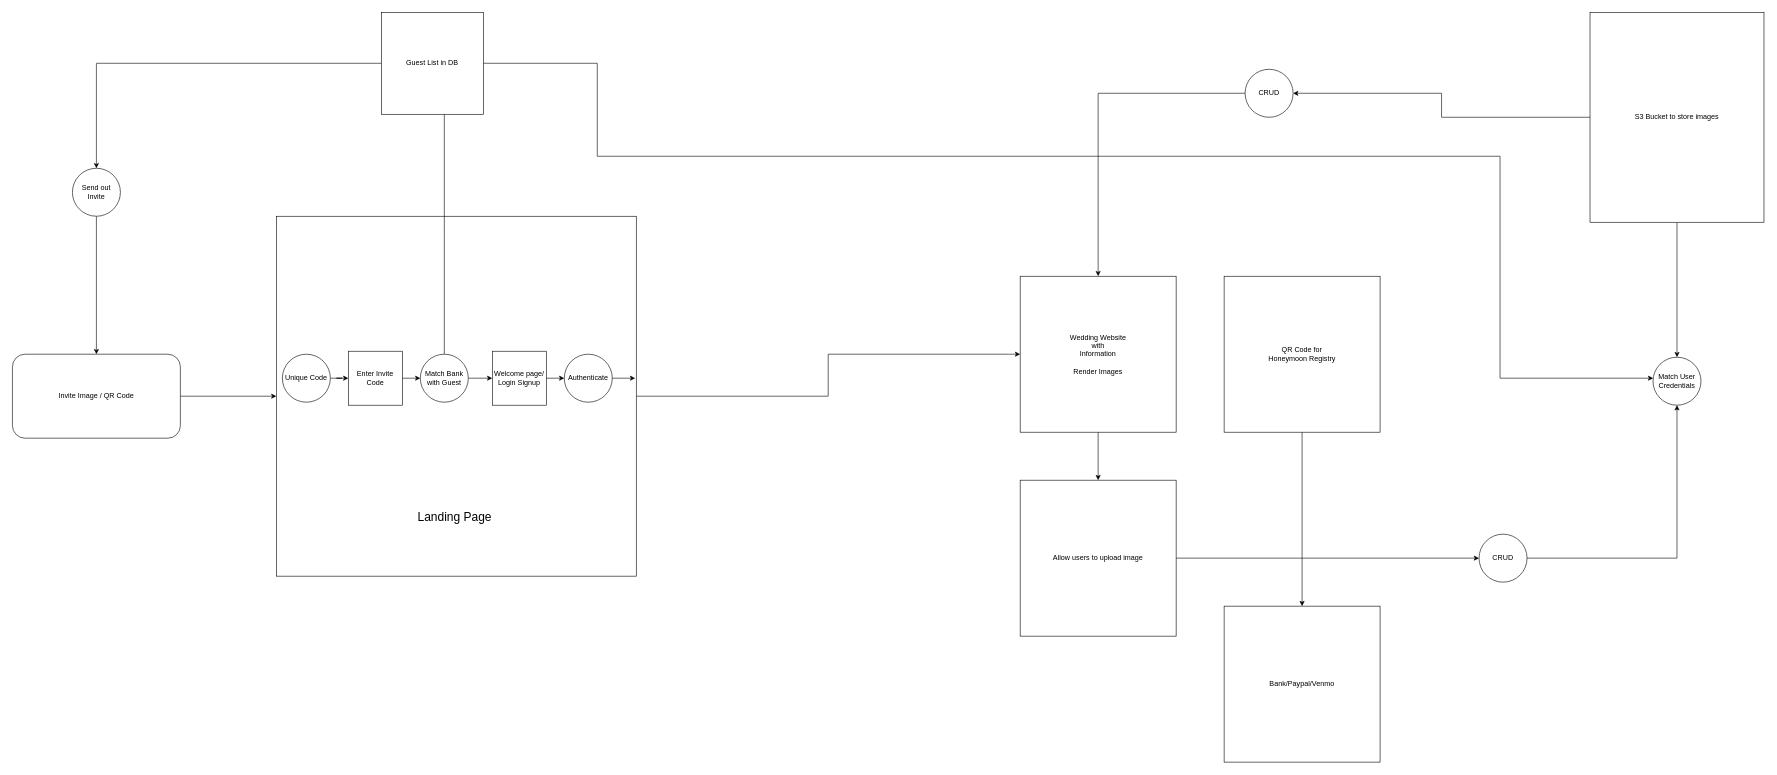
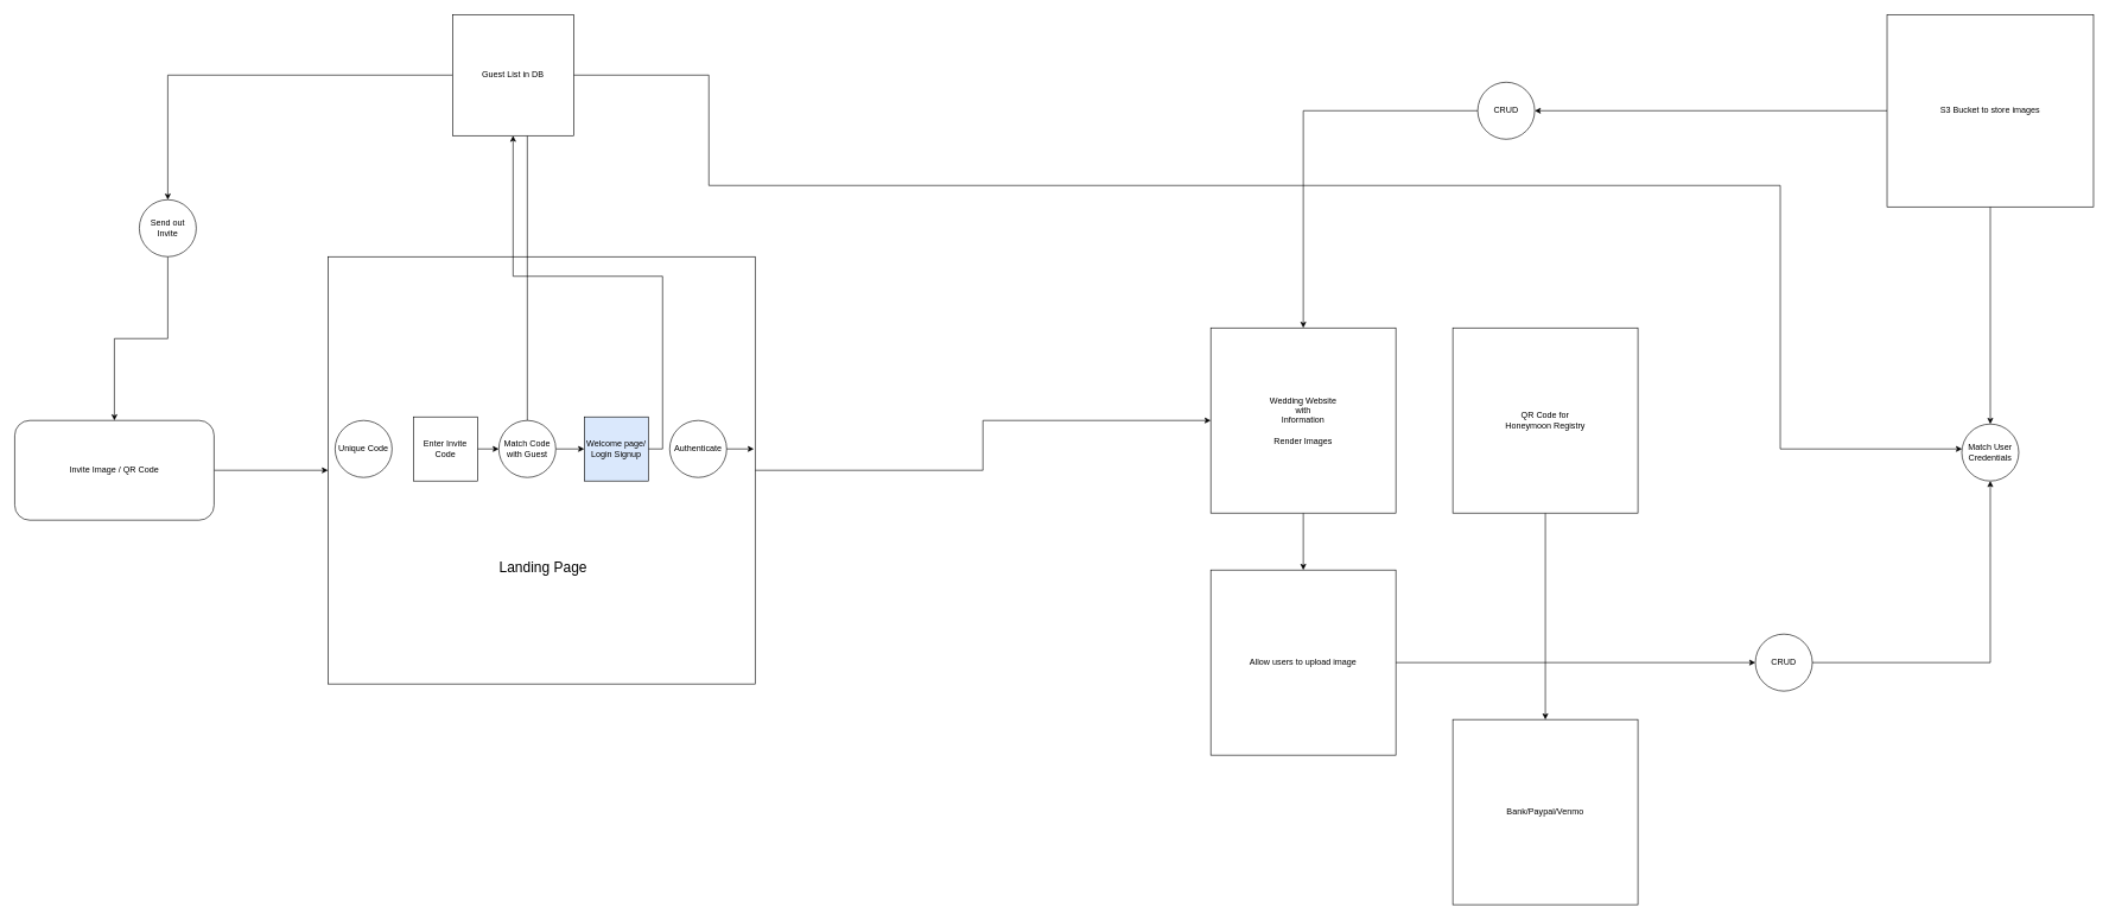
  <mxCell id="0" />
  <mxCell id="1" parent="0" />
  <mxCell id="2" style="edgeStyle=orthogonalEdgeStyle;rounded=0;orthogonalLoop=1;jettySize=auto;html=1;exitX=1;exitY=0.5;exitDx=0;exitDy=0;entryX=0;entryY=0.5;entryDx=0;entryDy=0;" edge="1" parent="1" source="3" target="5"><mxGeometry relative="1" as="geometry" /></mxCell>
  <mxCell id="3" value="" style="whiteSpace=wrap;html=1;aspect=fixed;" parent="1" vertex="1"><mxGeometry x="460" y="360" width="600" height="600" as="geometry" /></mxCell>
  <mxCell id="4" value="" style="edgeStyle=orthogonalEdgeStyle;rounded=0;orthogonalLoop=1;jettySize=auto;html=1;" parent="1" source="5" target="17" edge="1"><mxGeometry relative="1" as="geometry" /></mxCell>
  <mxCell id="5" value="Wedding Website&lt;br&gt;with&lt;br&gt;Information&lt;br&gt;&lt;br&gt;Render Images" style="whiteSpace=wrap;html=1;aspect=fixed;" parent="1" vertex="1"><mxGeometry x="1700" y="460" width="260" height="260" as="geometry" /></mxCell>
  <mxCell id="6" style="edgeStyle=orthogonalEdgeStyle;rounded=0;orthogonalLoop=1;jettySize=auto;html=1;" parent="1" source="9" target="11" edge="1"><mxGeometry relative="1" as="geometry"><mxPoint x="290" y="300" as="targetPoint" /></mxGeometry></mxCell>
  <mxCell id="7" value="" style="edgeStyle=orthogonalEdgeStyle;rounded=0;orthogonalLoop=1;jettySize=auto;html=1;entryX=0.5;entryY=0;entryDx=0;entryDy=0;endArrow=none;" parent="1" source="9" target="15" edge="1"><mxGeometry relative="1" as="geometry"><Array as="points"><mxPoint x="740" y="390" /><mxPoint x="740" y="390" /></Array></mxGeometry></mxCell>
  <mxCell id="8" style="edgeStyle=orthogonalEdgeStyle;rounded=0;orthogonalLoop=1;jettySize=auto;html=1;" parent="1" source="9" target="23" edge="1"><mxGeometry relative="1" as="geometry"><mxPoint x="2231.765" y="580" as="targetPoint" /><Array as="points"><mxPoint x="995" y="260" /><mxPoint x="2500" y="260" /><mxPoint x="2500" y="630" /></Array></mxGeometry></mxCell>
  <mxCell id="9" value="Guest List in DB" style="whiteSpace=wrap;html=1;aspect=fixed;" parent="1" vertex="1"><mxGeometry x="635" y="20" width="170" height="170" as="geometry" /></mxCell>
  <mxCell id="10" value="" style="edgeStyle=orthogonalEdgeStyle;rounded=0;orthogonalLoop=1;jettySize=auto;html=1;" parent="1" source="11" target="13" edge="1"><mxGeometry relative="1" as="geometry" /></mxCell>
- <mxCell id="11" value="Send out Invite" style="ellipse;whiteSpace=wrap;html=1;aspect=fixed;" parent="1" vertex="1"><mxGeometry x="120" y="280" width="80" height="80" as="geometry" /></mxCell>
+ <mxCell id="11" value="Send out Invite" style="ellipse;whiteSpace=wrap;html=1;aspect=fixed;" parent="1" vertex="1"><mxGeometry x="195" y="280" width="80" height="80" as="geometry" /></mxCell>
  <mxCell id="12" value="" style="edgeStyle=orthogonalEdgeStyle;rounded=0;orthogonalLoop=1;jettySize=auto;html=1;entryX=0;entryY=0.5;entryDx=0;entryDy=0;" parent="1" source="13" target="3" edge="1"><mxGeometry relative="1" as="geometry"><mxPoint x="600" y="520" as="targetPoint" /></mxGeometry></mxCell>
  <mxCell id="13" value="Invite Image / QR Code" style="whiteSpace=wrap;html=1;rounded=1;" parent="1" vertex="1"><mxGeometry x="20" y="590" width="280" height="140" as="geometry" /></mxCell>
  <mxCell id="14" style="edgeStyle=orthogonalEdgeStyle;rounded=0;orthogonalLoop=1;jettySize=auto;html=1;exitX=1;exitY=0.5;exitDx=0;exitDy=0;" edge="1" parent="1" source="15" target="35"><mxGeometry relative="1" as="geometry" /></mxCell>
- <mxCell id="15" value="Match Bank with Guest" style="ellipse;whiteSpace=wrap;html=1;" parent="1" vertex="1"><mxGeometry x="700" y="590" width="80" height="80" as="geometry" /></mxCell>
+ <mxCell id="15" value="Match Code with Guest" style="ellipse;whiteSpace=wrap;html=1;" parent="1" vertex="1"><mxGeometry x="700" y="590" width="80" height="80" as="geometry" /></mxCell>
  <mxCell id="16" value="" style="edgeStyle=orthogonalEdgeStyle;rounded=0;orthogonalLoop=1;jettySize=auto;html=1;" parent="1" source="17" target="19" edge="1"><mxGeometry relative="1" as="geometry" /></mxCell>
  <mxCell id="17" value="Allow users to upload image" style="whiteSpace=wrap;html=1;aspect=fixed;" parent="1" vertex="1"><mxGeometry x="1700" y="800" width="260" height="260" as="geometry" /></mxCell>
  <mxCell id="18" style="edgeStyle=orthogonalEdgeStyle;rounded=0;orthogonalLoop=1;jettySize=auto;html=1;entryX=0.5;entryY=1;entryDx=0;entryDy=0;" parent="1" source="19" target="23" edge="1"><mxGeometry relative="1" as="geometry" /></mxCell>
  <mxCell id="19" value="CRUD" style="ellipse;whiteSpace=wrap;html=1;" parent="1" vertex="1"><mxGeometry x="2465" y="890" width="80" height="80" as="geometry" /></mxCell>
  <mxCell id="20" style="edgeStyle=orthogonalEdgeStyle;rounded=0;orthogonalLoop=1;jettySize=auto;html=1;entryX=0.5;entryY=0;entryDx=0;entryDy=0;" parent="1" source="22" target="23" edge="1"><mxGeometry relative="1" as="geometry" /></mxCell>
  <mxCell id="21" value="" style="edgeStyle=orthogonalEdgeStyle;rounded=0;orthogonalLoop=1;jettySize=auto;html=1;entryX=1;entryY=0.5;entryDx=0;entryDy=0;" parent="1" source="22" target="25" edge="1"><mxGeometry relative="1" as="geometry"><mxPoint x="2465" y="160" as="targetPoint" /></mxGeometry></mxCell>
- <mxCell id="22" value="S3 Bucket to store images" style="whiteSpace=wrap;html=1;" parent="1" vertex="1"><mxGeometry x="2650" y="20" width="290" height="350" as="geometry" /></mxCell>
+ <mxCell id="22" value="S3 Bucket to store images" style="whiteSpace=wrap;html=1;" parent="1" vertex="1"><mxGeometry x="2650" y="20" width="290" height="270" as="geometry" /></mxCell>
  <mxCell id="23" value="Match User Credentials" style="ellipse;whiteSpace=wrap;html=1;aspect=fixed;" parent="1" vertex="1"><mxGeometry x="2755.005" y="595" width="80" height="80" as="geometry" /></mxCell>
  <mxCell id="24" style="edgeStyle=orthogonalEdgeStyle;rounded=0;orthogonalLoop=1;jettySize=auto;html=1;entryX=0.5;entryY=0;entryDx=0;entryDy=0;" parent="1" source="25" target="5" edge="1"><mxGeometry relative="1" as="geometry" /></mxCell>
  <mxCell id="25" value="CRUD" style="ellipse;whiteSpace=wrap;html=1;" parent="1" vertex="1"><mxGeometry x="2075" y="115" width="80" height="80" as="geometry" /></mxCell>
  <mxCell id="26" value="" style="edgeStyle=orthogonalEdgeStyle;rounded=0;orthogonalLoop=1;jettySize=auto;html=1;" parent="1" source="27" target="28" edge="1"><mxGeometry relative="1" as="geometry" /></mxCell>
  <mxCell id="27" value="QR Code for &lt;br&gt;Honeymoon Registry" style="whiteSpace=wrap;html=1;aspect=fixed;" parent="1" vertex="1"><mxGeometry x="2040" y="460" width="260" height="260" as="geometry" /></mxCell>
  <mxCell id="28" value="Bank/Paypal/Venmo" style="whiteSpace=wrap;html=1;aspect=fixed;" parent="1" vertex="1"><mxGeometry x="2040" y="1010" width="260" height="260" as="geometry" /></mxCell>
- <mxCell id="29" style="edgeStyle=orthogonalEdgeStyle;rounded=0;orthogonalLoop=1;jettySize=auto;html=1;exitX=1;exitY=0.5;exitDx=0;exitDy=0;" edge="1" parent="1" source="30" target="33"><mxGeometry relative="1" as="geometry" /></mxCell>
  <mxCell id="30" value="Unique Code" style="ellipse;whiteSpace=wrap;html=1;aspect=fixed;" parent="1" vertex="1"><mxGeometry x="470" y="590" width="80" height="80" as="geometry" /></mxCell>
  <mxCell id="31" value="Authenticate" style="ellipse;whiteSpace=wrap;html=1;" parent="1" vertex="1"><mxGeometry x="940" y="590" width="80" height="80" as="geometry" /></mxCell>
  <mxCell id="32" style="edgeStyle=orthogonalEdgeStyle;rounded=0;orthogonalLoop=1;jettySize=auto;html=1;exitX=1;exitY=0.5;exitDx=0;exitDy=0;entryX=0;entryY=0.5;entryDx=0;entryDy=0;" edge="1" parent="1" source="33" target="15"><mxGeometry relative="1" as="geometry" /></mxCell>
  <mxCell id="33" value="Enter Invite Code" style="whiteSpace=wrap;html=1;aspect=fixed;" vertex="1" parent="1"><mxGeometry x="580" y="585" width="90" height="90" as="geometry" /></mxCell>
- <mxCell id="34" style="edgeStyle=orthogonalEdgeStyle;rounded=0;orthogonalLoop=1;jettySize=auto;html=1;exitX=1;exitY=0.5;exitDx=0;exitDy=0;entryX=0;entryY=0.5;entryDx=0;entryDy=0;" edge="1" parent="1" source="35" target="31"><mxGeometry relative="1" as="geometry" /></mxCell>
- <mxCell id="35" value="Welcome page/ Login Signup" style="whiteSpace=wrap;html=1;aspect=fixed;" vertex="1" parent="1"><mxGeometry x="820" y="585" width="90" height="90" as="geometry" /></mxCell>
+ <mxCell id="34" style="edgeStyle=orthogonalEdgeStyle;rounded=0;orthogonalLoop=1;jettySize=auto;html=1;exitX=1;exitY=0.5;exitDx=0;exitDy=0;" edge="1" parent="1" source="35" target="9"><mxGeometry relative="1" as="geometry" /></mxCell>
+ <mxCell id="35" value="Welcome page/ Login Signup" style="whiteSpace=wrap;html=1;aspect=fixed;fillColor=#dae8fc;" vertex="1" parent="1"><mxGeometry x="820" y="585" width="90" height="90" as="geometry" /></mxCell>
  <mxCell id="36" style="edgeStyle=orthogonalEdgeStyle;rounded=0;orthogonalLoop=1;jettySize=auto;html=1;exitX=1;exitY=0.5;exitDx=0;exitDy=0;entryX=0.997;entryY=0.449;entryDx=0;entryDy=0;entryPerimeter=0;" edge="1" parent="1" source="31" target="3"><mxGeometry relative="1" as="geometry" /></mxCell>
- <mxCell id="37" value="&lt;font style=&quot;font-size: 20px;&quot;&gt;Landing Page&lt;/font&gt;" style="text;html=1;strokeColor=none;fillColor=none;align=center;verticalAlign=middle;whiteSpace=wrap;rounded=0;" vertex="1" parent="1"><mxGeometry x="655" y="835" width="205" height="50" as="geometry" /></mxCell>
+ <mxCell id="37" value="&lt;font style=&quot;font-size: 20px;&quot;&gt;Landing Page&lt;/font&gt;" style="text;html=1;strokeColor=none;fillColor=none;align=center;verticalAlign=middle;whiteSpace=wrap;rounded=0;" vertex="1" parent="1"><mxGeometry x="660" y="770" width="205" height="50" as="geometry" /></mxCell>
